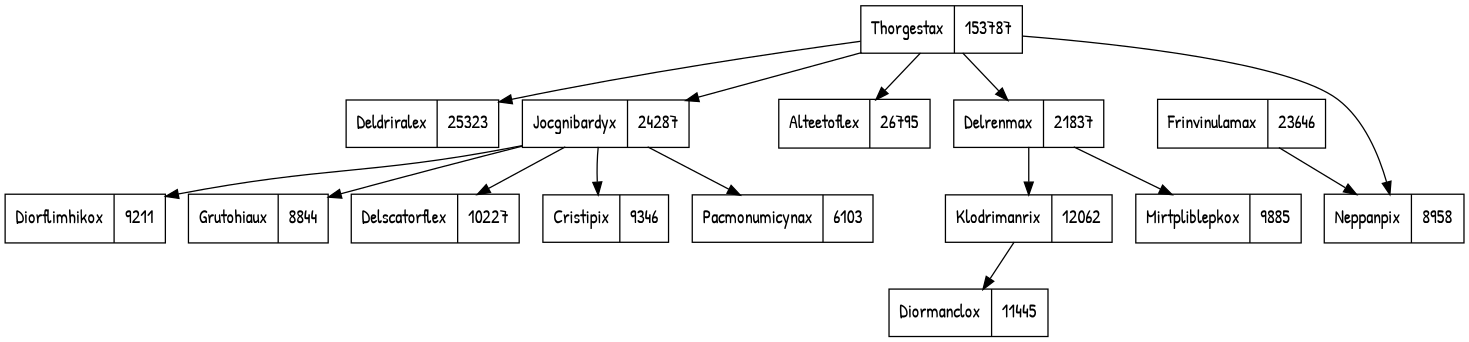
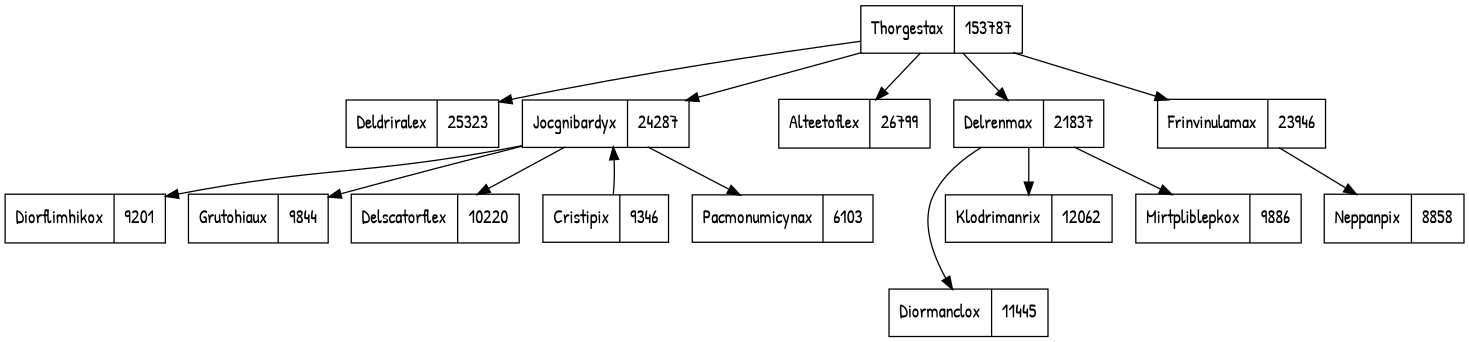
  digraph {
    fontname="Patrick Hand"
    rankdir=TB
    node [fontname="Patrick Hand" shape=record]
    edge [fontname="Patrick Hand"]
    n1 [label="Thorgestax|153787"]
    n2 [label="Deldriralex|25323"]
    n3 [label="Jocgnibardyx|24287"]
-   n4 [label="Alteetoflex|26795"]
+   n4 [label="Alteetoflex|26799"]
    n5 [label="Delrenmax|21837"]
-   n6 [label="Frinvinulamax|23646"]
-   n7 [label="Diorflimhikox|9211"]
-   n8 [label="Grutohiaux|8844"]
-   n9 [label="Delscatorflex|10227"]
+   n6 [label="Frinvinulamax|23946"]
+   n7 [label="Diorflimhikox|9201"]
+   n8 [label="Grutohiaux|9844"]
+   n9 [label="Delscatorflex|10220"]
    n10 [label="Cristipix|9346"]
    n11 [label="Pacmonumicynax|6103"]
    n12 [label="Diormanclox|11445"]
    n13 [label="Klodrimanrix|12062"]
-   n14 [label="Mirtpliblepkox|9885"]
-   n15 [label="Neppanpix|8958"]
+   n14 [label="Mirtpliblepkox|9886"]
+   n15 [label="Neppanpix|8858"]
    n1 -> n2
    n1 -> n3
    n1 -> n4
    n1 -> n5
-   n1 -> n15
+   n1 -> n6
    n3 -> n7
    n3 -> n8
    n3 -> n9
-   n3 -> n10
+   n10 -> n3
    n3 -> n11
-   n13 -> n12
+   n5 -> n12
    n5 -> n13
    n5 -> n14
    n6 -> n15
  }
